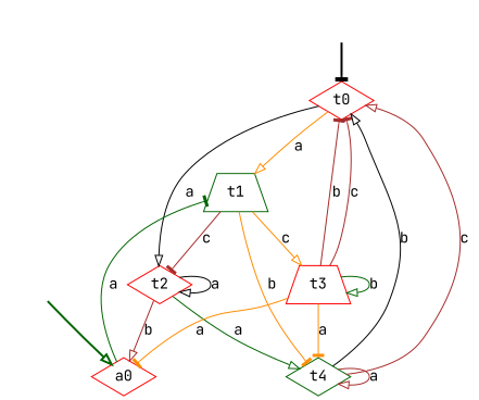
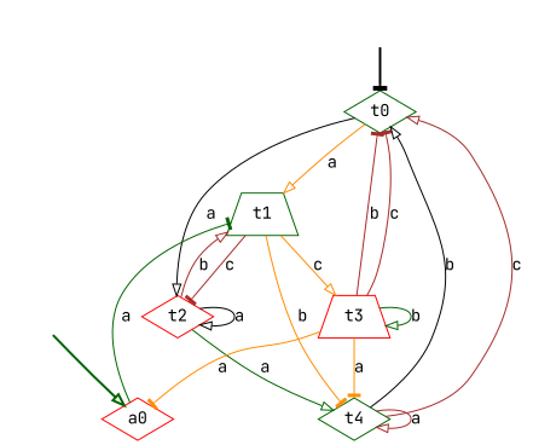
  digraph {
    fontname="JetBrains Mono"
    node [fontname="JetBrains Mono" color=red shape=diamond]
    edge [arrowhead=onormal color=brown fontname="JetBrains Mono"]
    fake [style=invisible color="" shape=""]
-   t0 [root=true]
+   t0 [color=darkgreen root=true]
    t1 [color=darkgreen shape=trapezium]
    t2
    t3 [shape=trapezium]
    t4 [color=darkgreen]
    foo [style=invisible color="" shape=""]
    a0 [root=true]
    fake -> t0 [arrowhead=tee color=black style=bold]
    t0 -> t1 [color=darkorange label=a]
    t0 -> t2 [color=black label=a]
    t1 -> t2 [arrowhead=tee label=c]
    t1 -> t3 [color=darkorange label=c]
    t1 -> t4 [arrowhead=tee color=darkorange label=b]
-   t2 -> a0 [label=b]
+   t2 -> t1 [label=b]
    t2 -> t2 [color=black label=a]
    t2 -> t4 [color=darkgreen label=a]
    t3 -> t0 [arrowhead=tee label=b]
    t3 -> t0 [arrowhead=tee label=c]
    t3 -> t3 [color=darkgreen label=b]
    t3 -> t4 [arrowhead=tee color=darkorange label=a]
    t3 -> a0 [arrowhead=tee color=darkorange label=a]
    t4 -> t0 [label=c]
    t4 -> t0 [color=black label=b]
    t4 -> t4 [label=a]
    foo -> a0 [color=darkgreen style=bold]
    a0 -> t1 [arrowhead=tee color=darkgreen label=a]
  }
